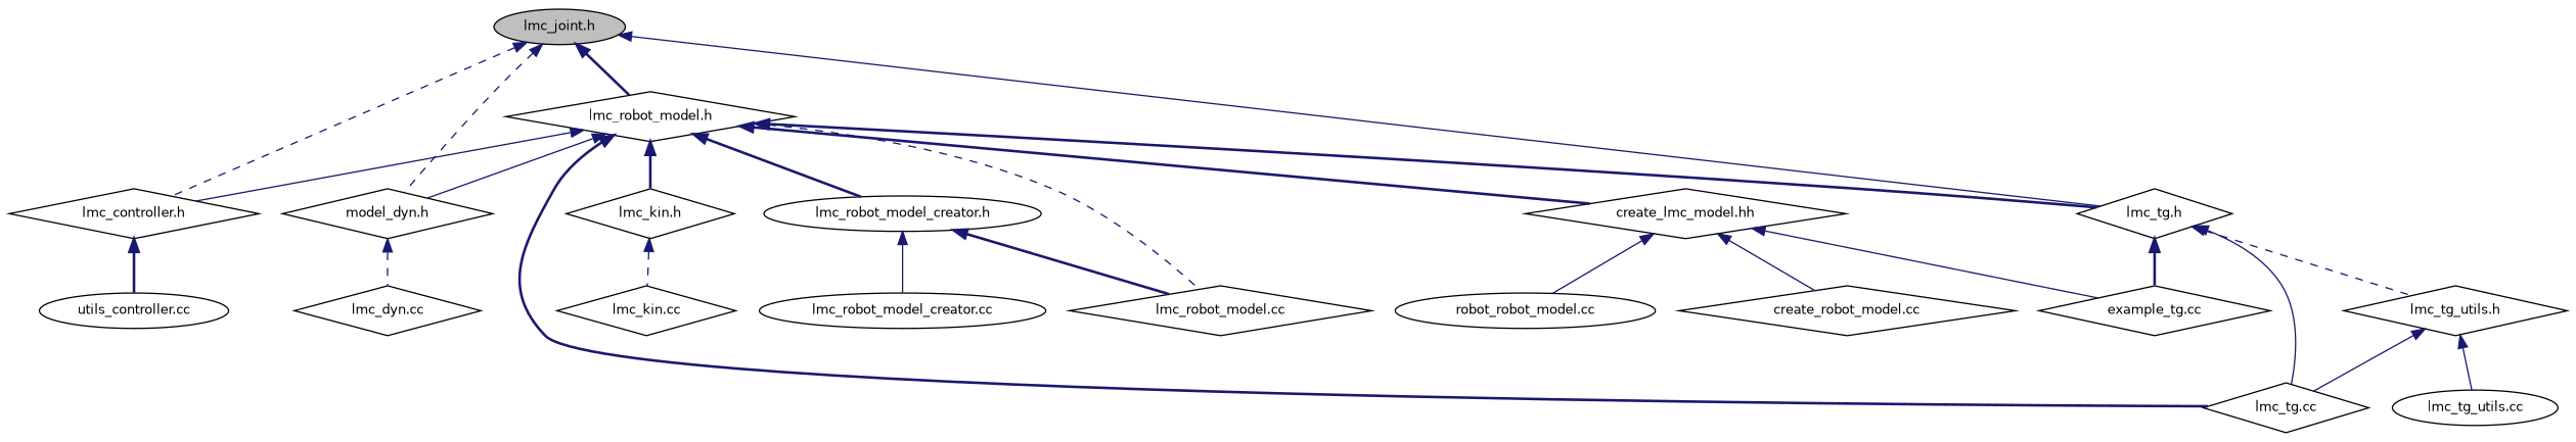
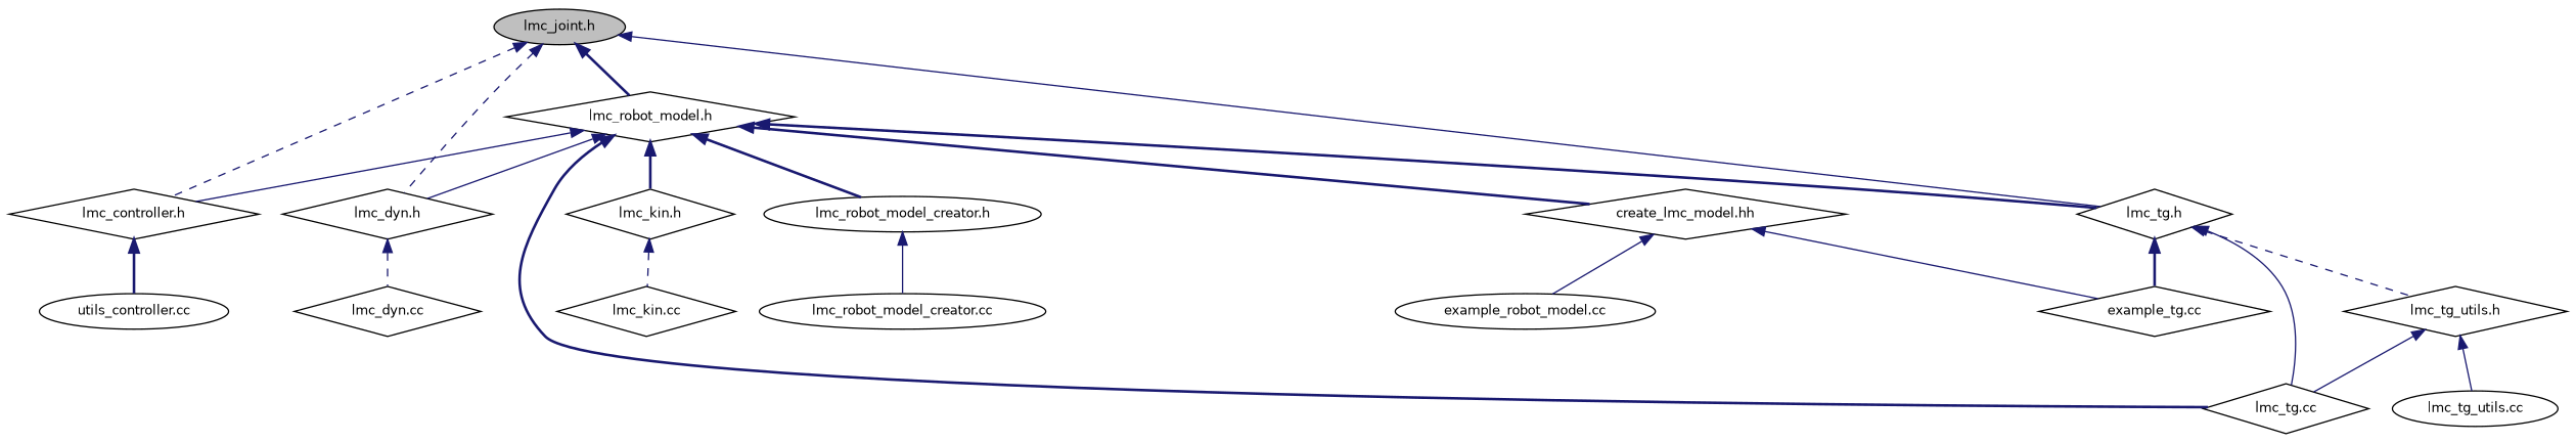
  digraph {
    node [color=black fillcolor=white fontname=Helvetica fontsize=10 shape=diamond style=filled]
    edge [color=midnightblue dir=back fontname=Helvetica fontsize=10 labelfontname=Helvetica labelfontsize=10 style=solid]
    n1 [fillcolor=grey75 fontcolor=black height=0.2 label="lmc_joint.h" shape=ellipse width=0.4]
    n2 [height=0.2 label="lmc_controller.h" width=0.4]
-   n3 [height=0.2 label="model_dyn.h" width=0.4]
+   n3 [height=0.2 label="lmc_dyn.h" width=0.4]
    n4 [height=0.2 label="lmc_robot_model.h" width=0.4]
    n5 [height=0.2 label="lmc_tg.h" width=0.4]
    n6 [height=0.2 label="utils_controller.cc" shape=ellipse width=0.4]
    n7 [height=0.2 label="lmc_dyn.cc" width=0.4]
-   n8 [height=0.2 label="lmc_robot_model.cc" width=0.4]
    n9 [height=0.2 label="lmc_robot_model_creator.h" shape=ellipse width=0.4]
    n10 [height=0.2 label="lmc_tg.cc" width=0.4]
    n11 [height=0.2 label="lmc_kin.h" width=0.4]
    n12 [height=0.2 label="create_lmc_model.hh" width=0.4]
    n13 [height=0.2 label="lmc_tg_utils.h" width=0.4]
    n14 [height=0.2 label="example_tg.cc" width=0.4]
    n15 [height=0.2 label="lmc_robot_model_creator.cc" shape=ellipse width=0.4]
    n16 [height=0.2 label="lmc_kin.cc" width=0.4]
-   n17 [height=0.2 label="create_robot_model.cc" width=0.4]
-   n18 [height=0.2 label="robot_robot_model.cc" shape=ellipse width=0.4]
+   n18 [height=0.2 label="example_robot_model.cc" shape=ellipse width=0.4]
    n19 [height=0.2 label="lmc_tg_utils.cc" shape=ellipse width=0.4]
    n1 -> n2 [style=dashed]
    n1 -> n3 [style=dashed]
    n1 -> n4 [style=bold]
    n1 -> n5
    n2 -> n6 [style=bold]
    n3 -> n7 [style=dashed]
    n4 -> n2
    n4 -> n3
    n4 -> n5 [style=bold]
-   n4 -> n8 [style=dashed]
    n4 -> n9 [style=bold]
    n4 -> n10 [style=bold]
    n4 -> n11 [style=bold]
    n4 -> n12 [style=bold]
    n5 -> n10
    n5 -> n13 [style=dashed]
    n5 -> n14 [style=bold]
-   n9 -> n8 [style=bold]
    n9 -> n15
    n11 -> n16 [style=dashed]
    n12 -> n14
-   n12 -> n17
    n12 -> n18
    n13 -> n10
    n13 -> n19
  }
